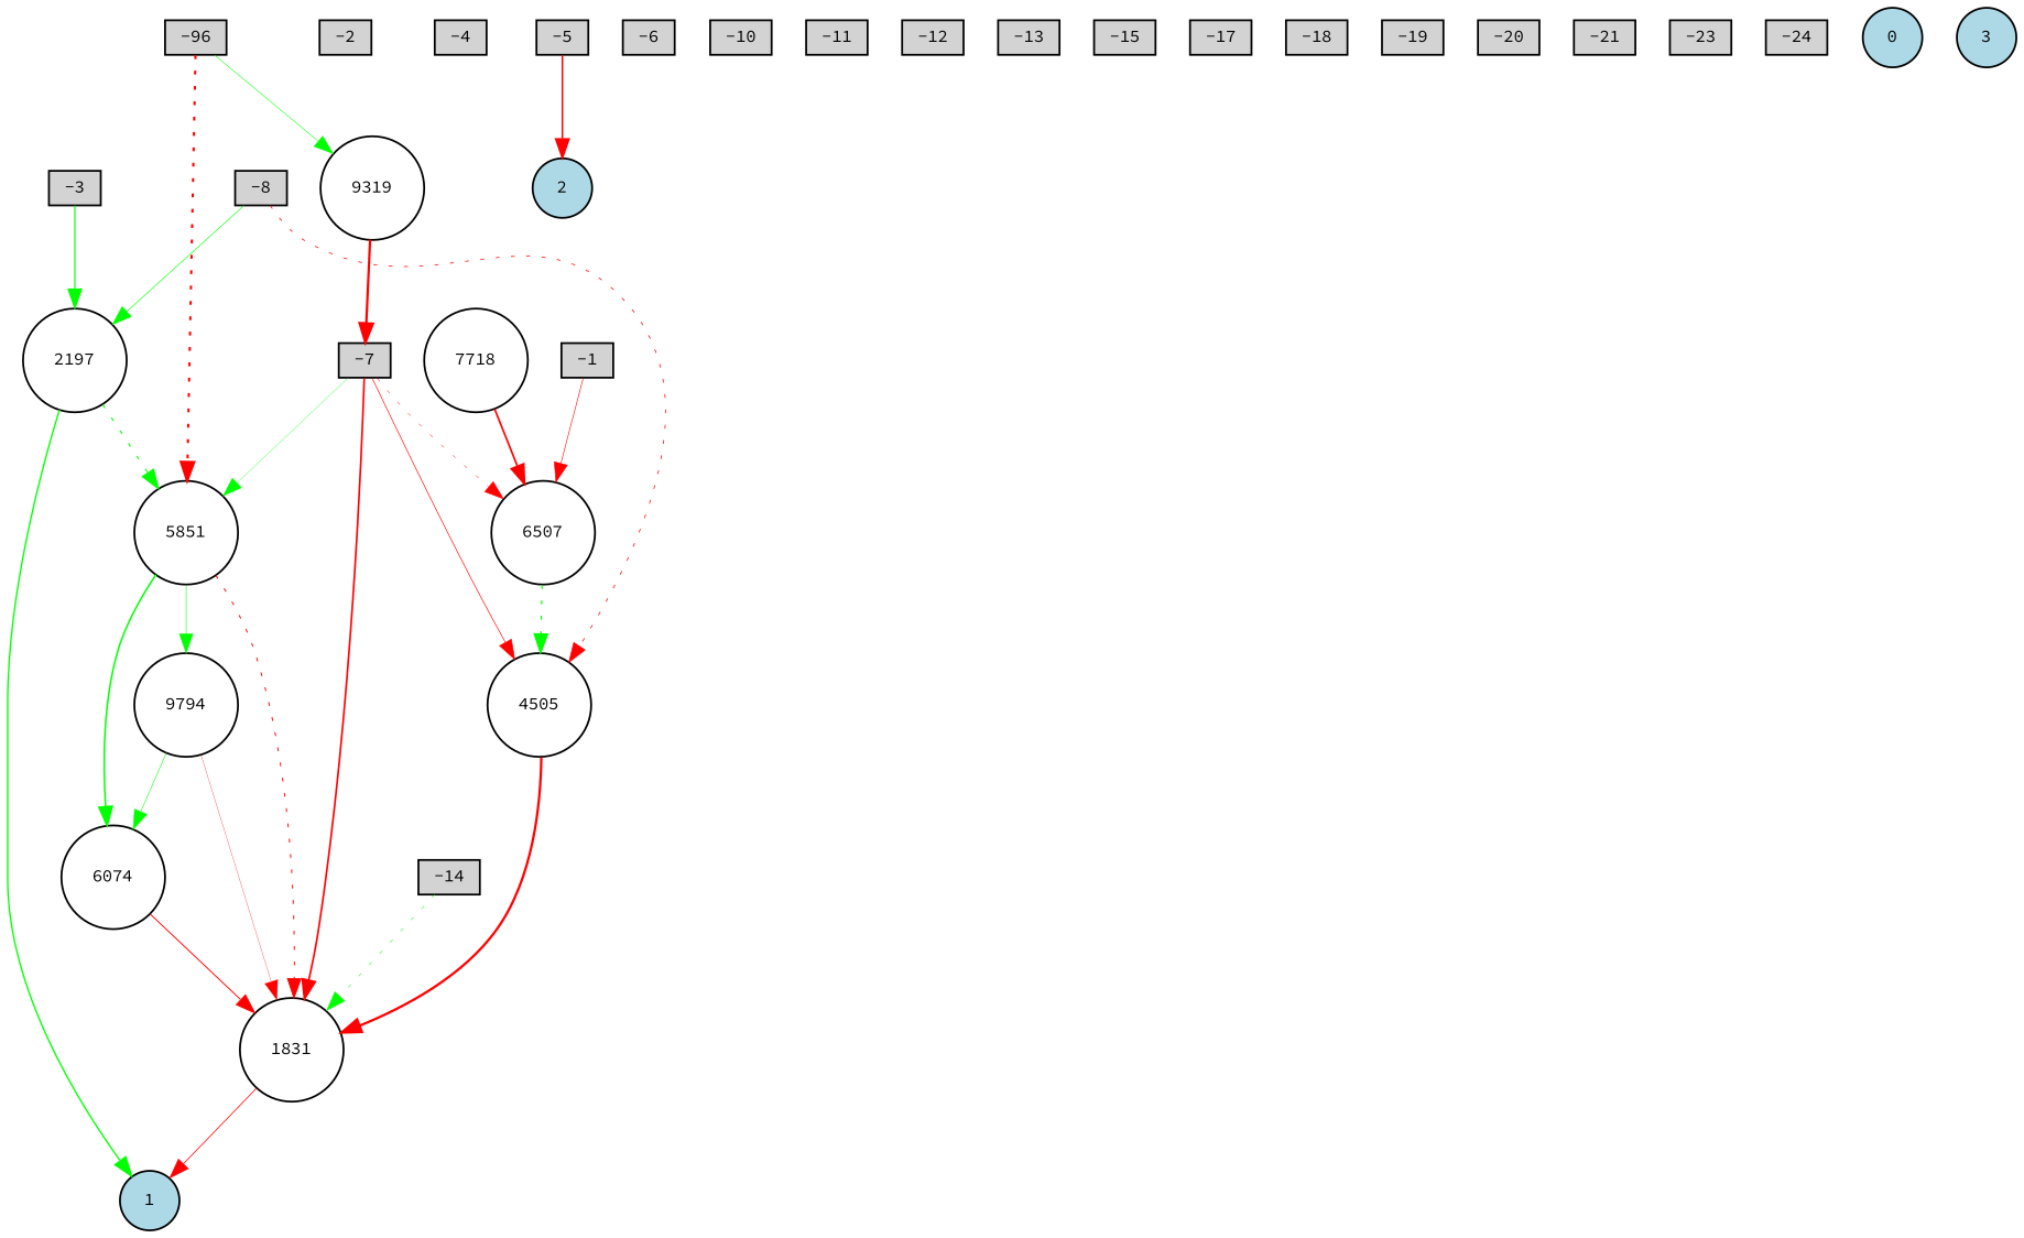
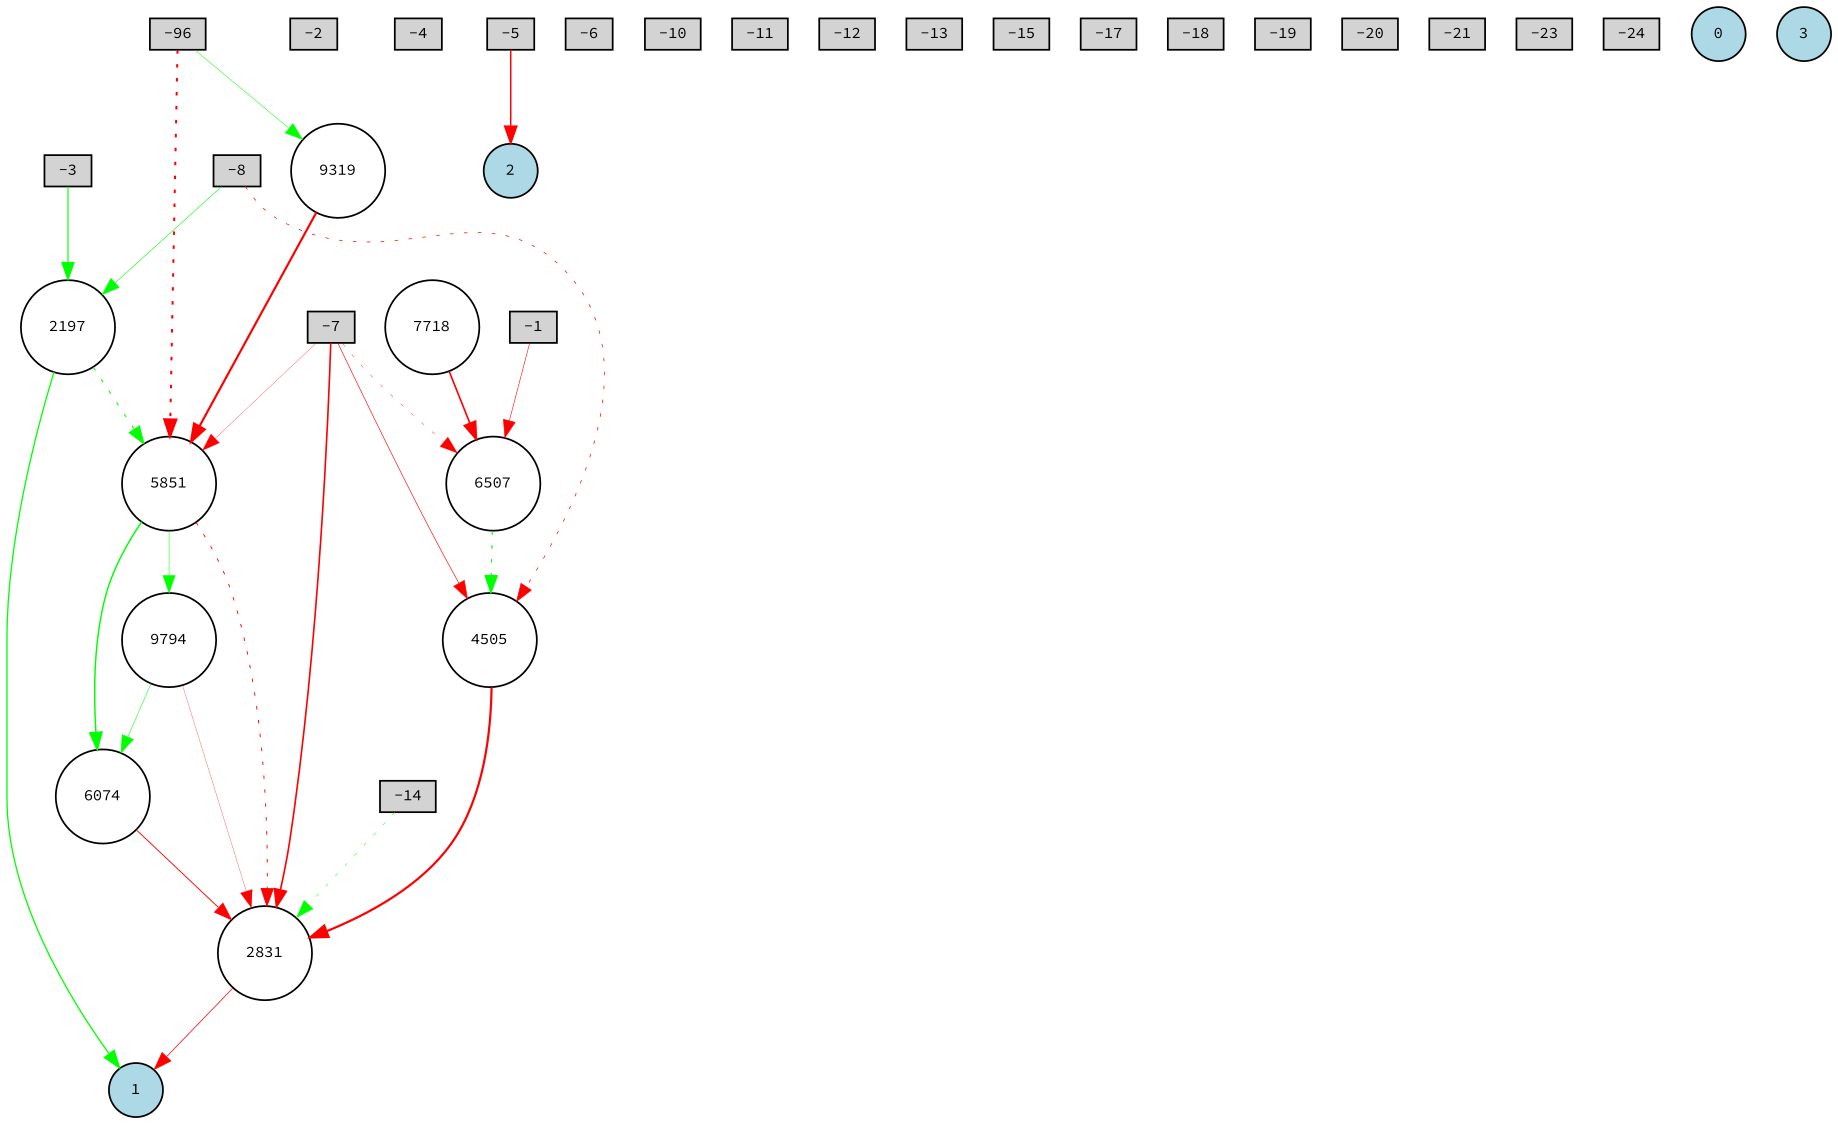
  digraph {
    fontname="Source Code Pro"
    node [fillcolor=lightgray fontname="Source Code Pro" fontsize=9 shape=box style=filled]
    edge [color=red fontname="Source Code Pro" style=solid]
    -1 [height=0.2 width=0.2]
    6507 [fillcolor=white height=0.2 shape=circle width=0.2]
    4505 [fillcolor=white height=0.2 shape=circle width=0.2]
    -2 [height=0.2 width=0.2]
    -3 [height=0.2 width=0.2]
    2197 [fillcolor=white height=0.2 shape=circle width=0.2]
    5851 [fillcolor=white height=0.2 shape=circle width=0.2]
    1 [fillcolor=lightblue height=0.2 shape=circle width=0.2]
    -4 [height=0.2 width=0.2]
    -5 [height=0.2 width=0.2]
    2 [fillcolor=lightblue height=0.2 shape=circle width=0.2]
    -6 [height=0.2 width=0.2]
    -7 [height=0.2 width=0.2]
-   2831 [fillcolor=white height=0.2 shape=circle width=0.2 label=1831]
+   2831 [fillcolor=white height=0.2 shape=circle width=0.2]
    9794 [fillcolor=white height=0.2 shape=circle width=0.2]
    6074 [fillcolor=white height=0.2 shape=circle width=0.2]
    -8 [height=0.2 width=0.2]
    -10 [height=0.2 width=0.2]
    -11 [height=0.2 width=0.2]
    -12 [height=0.2 width=0.2]
    -13 [height=0.2 width=0.2]
    -14 [height=0.2 width=0.2]
    -15 [height=0.2 width=0.2]
    n24 [height=0.2 label=-96 width=0.2]
    9319 [fillcolor=white height=0.2 shape=circle width=0.2]
    -17 [height=0.2 width=0.2]
    -18 [height=0.2 width=0.2]
    -19 [height=0.2 width=0.2]
    -20 [height=0.2 width=0.2]
    -21 [height=0.2 width=0.2]
    -23 [height=0.2 width=0.2]
    -24 [height=0.2 width=0.2]
    0 [fillcolor=lightblue height=0.2 shape=circle width=0.2]
    3 [fillcolor=lightblue height=0.2 shape=circle width=0.2]
    7718 [fillcolor=white height=0.2 shape=circle width=0.2]
    -1 -> 6507 [penwidth=0.32390109962919655]
    6507 -> 4505 [color=green penwidth=0.6790149808185936 style=dotted]
    4505 -> 2831 [penwidth=1.2638665076277933]
    -3 -> 2197 [color=green penwidth=0.6480754940950388]
    2197 -> 5851 [color=green penwidth=0.6082064097376592 style=dotted]
    2197 -> 1 [color=green penwidth=0.7480674194881914]
    5851 -> 2831 [penwidth=0.5370963013094403 style=dotted]
    5851 -> 9794 [color=green penwidth=0.30000000000000004]
    5851 -> 6074 [color=green penwidth=0.8380834770514834]
    -5 -> 2 [penwidth=0.8406518957148094]
    -7 -> 6507 [penwidth=0.21606747839897383 style=dotted]
    -7 -> 4505 [penwidth=0.36028108029556494]
-   -7 -> 5851 [color=green penwidth=0.16390319332905445]
+   -7 -> 5851 [penwidth=0.16390319332905445]
    -7 -> 2831 [penwidth=0.9325396688488501]
    2831 -> 1 [penwidth=0.42653983702270826]
    9794 -> 2831 [penwidth=0.16650542887595116]
    9794 -> 6074 [color=green penwidth=0.30402867371821546]
    6074 -> 2831 [penwidth=0.5261448666736723]
    -8 -> 4505 [penwidth=0.4155175396269317 style=dotted]
    -8 -> 2197 [color=green penwidth=0.34134447962786474]
    -14 -> 2831 [color=green penwidth=0.2800862159545641 style=dotted]
    n24 -> 5851 [penwidth=1.1584573816780142 style=dotted]
    n24 -> 9319 [color=green penwidth=0.2897072952772276]
-   9319 -> -7 [penwidth=1.241868781130604]
+   9319 -> 5851 [penwidth=1.241868781130604]
    7718 -> 6507 [penwidth=0.9432023884874944]
  }
